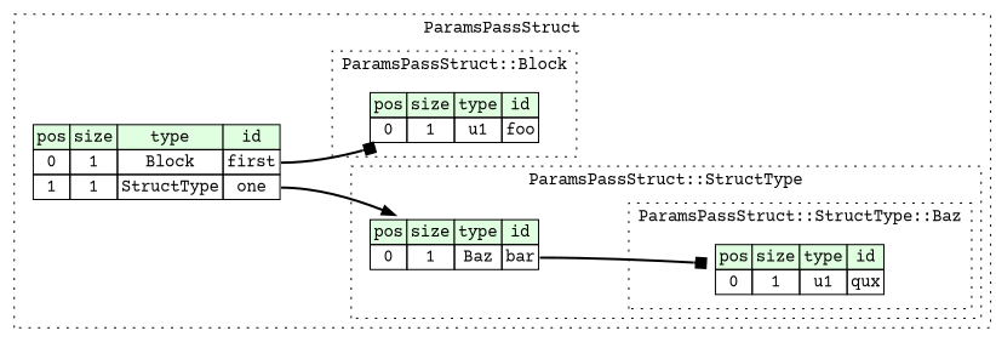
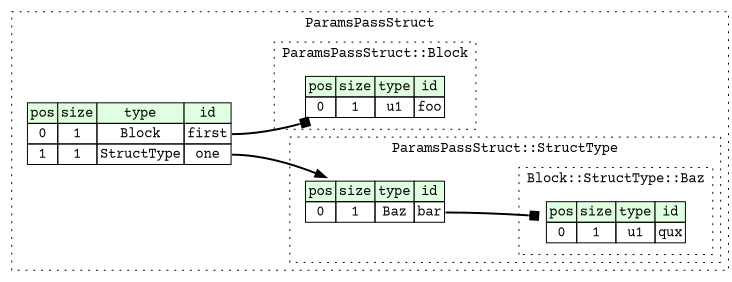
  digraph {
    rankdir=LR
    fontname="Courier Prime"
    node [shape=plaintext fontname="Courier Prime"]
    edge [style=bold arrowhead=box fontname="Courier Prime"]
    n1 [label=<<TABLE BORDER="0" CELLBORDER="1" CELLSPACING="0"> 				<TR><TD BGCOLOR="#E0FFE0">pos</TD><TD BGCOLOR="#E0FFE0">size</TD><TD BGCOLOR="#E0FFE0">type</TD><TD BGCOLOR="#E0FFE0">id</TD></TR> 				<TR><TD PORT="foo_pos">0</TD><TD PORT="foo_size">1</TD><TD>u1</TD><TD PORT="foo_type">foo</TD></TR> 			</TABLE>>]
    n2 [label=<<TABLE BORDER="0" CELLBORDER="1" CELLSPACING="0"> 					<TR><TD BGCOLOR="#E0FFE0">pos</TD><TD BGCOLOR="#E0FFE0">size</TD><TD BGCOLOR="#E0FFE0">type</TD><TD BGCOLOR="#E0FFE0">id</TD></TR> 					<TR><TD PORT="qux_pos">0</TD><TD PORT="qux_size">1</TD><TD>u1</TD><TD PORT="qux_type">qux</TD></TR> 				</TABLE>>]
    n3 [label=<<TABLE BORDER="0" CELLBORDER="1" CELLSPACING="0"> 				<TR><TD BGCOLOR="#E0FFE0">pos</TD><TD BGCOLOR="#E0FFE0">size</TD><TD BGCOLOR="#E0FFE0">type</TD><TD BGCOLOR="#E0FFE0">id</TD></TR> 				<TR><TD PORT="bar_pos">0</TD><TD PORT="bar_size">1</TD><TD>Baz</TD><TD PORT="bar_type">bar</TD></TR> 			</TABLE>>]
    n4 [label=<<TABLE BORDER="0" CELLBORDER="1" CELLSPACING="0"> 			<TR><TD BGCOLOR="#E0FFE0">pos</TD><TD BGCOLOR="#E0FFE0">size</TD><TD BGCOLOR="#E0FFE0">type</TD><TD BGCOLOR="#E0FFE0">id</TD></TR> 			<TR><TD PORT="first_pos">0</TD><TD PORT="first_size">1</TD><TD>Block</TD><TD PORT="first_type">first</TD></TR> 			<TR><TD PORT="one_pos">1</TD><TD PORT="one_size">1</TD><TD>StructType</TD><TD PORT="one_type">one</TD></TR> 		</TABLE>>]
    subgraph cluster_1 {
      label=ParamsPassStruct
      style=dotted
      n4
      subgraph cluster_2 {
        label="ParamsPassStruct::Block"
        style=dotted
        n1
      }
      subgraph cluster_3 {
        label="ParamsPassStruct::StructType"
        style=dotted
        n3
        subgraph cluster_4 {
-         label="ParamsPassStruct::StructType::Baz"
+         label="Block::StructType::Baz"
          style=dotted
          n2
        }
      }
    }
    n3 -> n2 [tailport=bar_type]
    n4 -> n1 [tailport=first_type]
    n4 -> n3 [tailport=one_type arrowhead=normal]
  }
